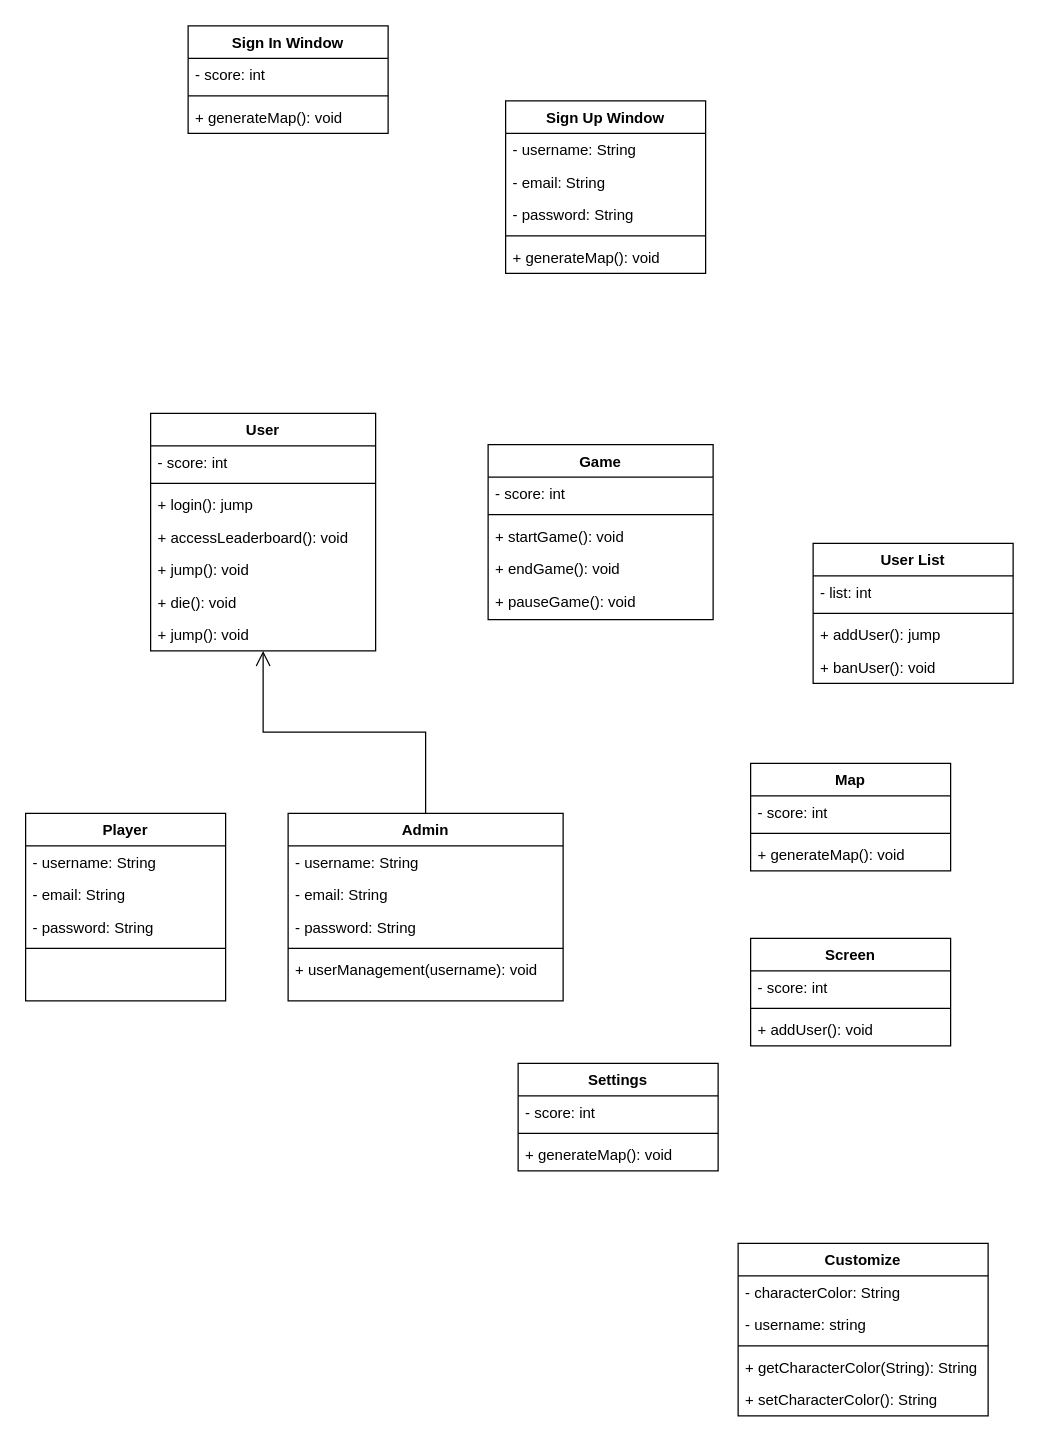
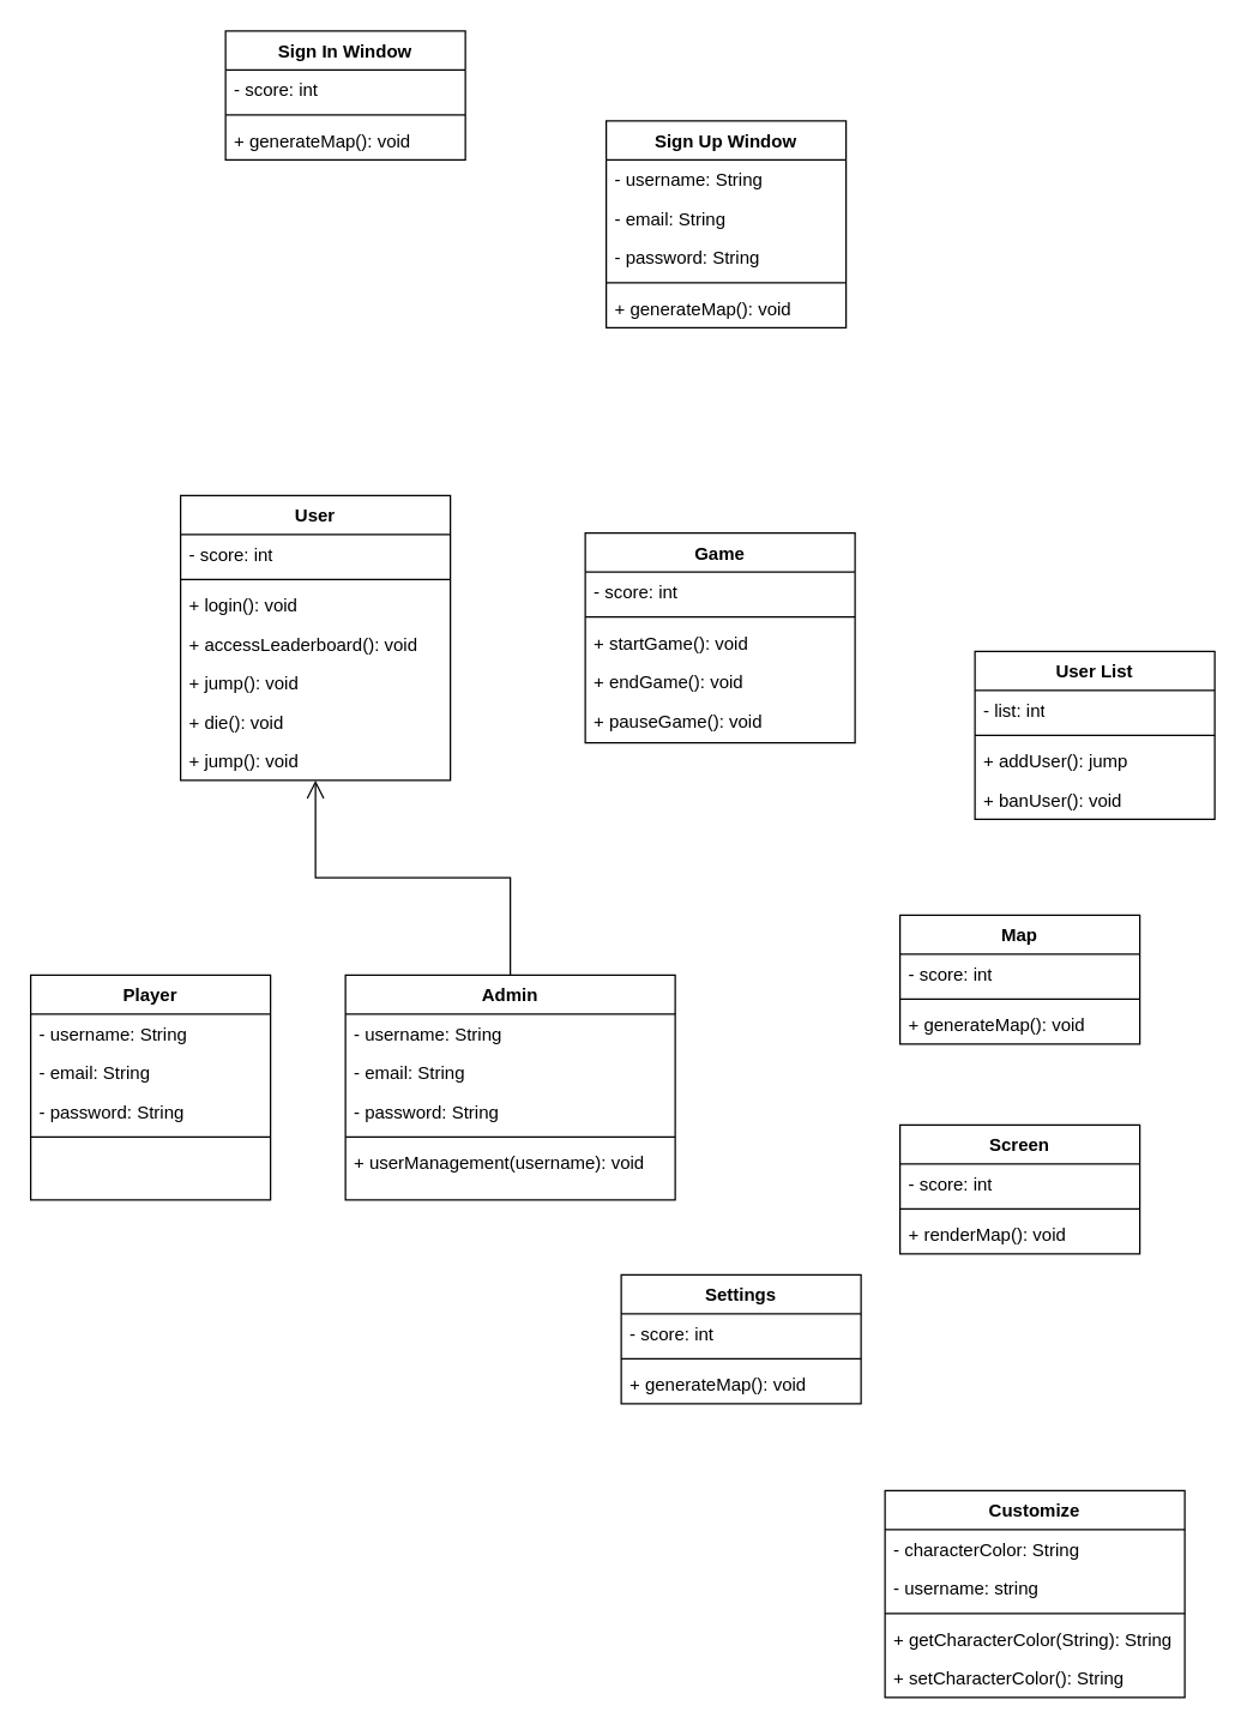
  <mxCell id="0" />
  <mxCell id="1" parent="0" />
  <mxCell id="2" value="User" style="swimlane;fontStyle=1;align=center;verticalAlign=top;childLayout=stackLayout;horizontal=1;startSize=26;horizontalStack=0;resizeParent=1;resizeLast=0;collapsible=1;marginBottom=0;rounded=0;shadow=0;strokeWidth=1;" parent="1" vertex="1"><mxGeometry x="120" y="330" width="180" height="190" as="geometry"><mxRectangle x="230" y="140" width="160" height="26" as="alternateBounds" /></mxGeometry></mxCell>
  <mxCell id="3" value="- score: int" style="text;strokeColor=none;fillColor=none;align=left;verticalAlign=top;spacingLeft=4;spacingRight=4;overflow=hidden;rotatable=0;points=[[0,0.5],[1,0.5]];portConstraint=eastwest;whiteSpace=wrap;html=1;" parent="2" vertex="1"><mxGeometry y="26" width="180" height="26" as="geometry" /></mxCell>
  <mxCell id="4" value="" style="line;html=1;strokeWidth=1;align=left;verticalAlign=middle;spacingTop=-1;spacingLeft=3;spacingRight=3;rotatable=0;labelPosition=right;points=[];portConstraint=eastwest;" parent="2" vertex="1"><mxGeometry y="52" width="180" height="8" as="geometry" /></mxCell>
- <mxCell id="5" value="+ login(): jump" style="text;align=left;verticalAlign=top;spacingLeft=4;spacingRight=4;overflow=hidden;rotatable=0;points=[[0,0.5],[1,0.5]];portConstraint=eastwest;" parent="2" vertex="1"><mxGeometry y="60" width="180" height="26" as="geometry" /></mxCell>
+ <mxCell id="5" value="+ login(): void" style="text;align=left;verticalAlign=top;spacingLeft=4;spacingRight=4;overflow=hidden;rotatable=0;points=[[0,0.5],[1,0.5]];portConstraint=eastwest;" parent="2" vertex="1"><mxGeometry y="60" width="180" height="26" as="geometry" /></mxCell>
  <mxCell id="6" value="+ accessLeaderboard(): void" style="text;align=left;verticalAlign=top;spacingLeft=4;spacingRight=4;overflow=hidden;rotatable=0;points=[[0,0.5],[1,0.5]];portConstraint=eastwest;" parent="2" vertex="1"><mxGeometry y="86" width="180" height="26" as="geometry" /></mxCell>
  <mxCell id="7" value="+ jump(): void" style="text;align=left;verticalAlign=top;spacingLeft=4;spacingRight=4;overflow=hidden;rotatable=0;points=[[0,0.5],[1,0.5]];portConstraint=eastwest;" parent="2" vertex="1"><mxGeometry y="112" width="180" height="26" as="geometry" /></mxCell>
  <mxCell id="8" value="+ die(): void" style="text;align=left;verticalAlign=top;spacingLeft=4;spacingRight=4;overflow=hidden;rotatable=0;points=[[0,0.5],[1,0.5]];portConstraint=eastwest;" parent="2" vertex="1"><mxGeometry y="138" width="180" height="26" as="geometry" /></mxCell>
  <mxCell id="9" value="+ jump(): void" style="text;align=left;verticalAlign=top;spacingLeft=4;spacingRight=4;overflow=hidden;rotatable=0;points=[[0,0.5],[1,0.5]];portConstraint=eastwest;" parent="2" vertex="1"><mxGeometry y="164" width="180" height="26" as="geometry" /></mxCell>
  <mxCell id="10" value="Player" style="swimlane;fontStyle=1;align=center;verticalAlign=top;childLayout=stackLayout;horizontal=1;startSize=26;horizontalStack=0;resizeParent=1;resizeLast=0;collapsible=1;marginBottom=0;rounded=0;shadow=0;strokeWidth=1;" parent="1" vertex="1"><mxGeometry x="20" y="650" width="160" height="150" as="geometry"><mxRectangle x="130" y="380" width="160" height="26" as="alternateBounds" /></mxGeometry></mxCell>
  <mxCell id="11" value="- username: String" style="text;align=left;verticalAlign=top;spacingLeft=4;spacingRight=4;overflow=hidden;rotatable=0;points=[[0,0.5],[1,0.5]];portConstraint=eastwest;" parent="10" vertex="1"><mxGeometry y="26" width="160" height="26" as="geometry" /></mxCell>
  <mxCell id="12" value="- email: String" style="text;align=left;verticalAlign=top;spacingLeft=4;spacingRight=4;overflow=hidden;rotatable=0;points=[[0,0.5],[1,0.5]];portConstraint=eastwest;rounded=0;shadow=0;html=0;" parent="10" vertex="1"><mxGeometry y="52" width="160" height="26" as="geometry" /></mxCell>
  <mxCell id="13" value="- password: String" style="text;align=left;verticalAlign=top;spacingLeft=4;spacingRight=4;overflow=hidden;rotatable=0;points=[[0,0.5],[1,0.5]];portConstraint=eastwest;rounded=0;shadow=0;html=0;" parent="10" vertex="1"><mxGeometry y="78" width="160" height="26" as="geometry" /></mxCell>
  <mxCell id="14" value="" style="line;html=1;strokeWidth=1;align=left;verticalAlign=middle;spacingTop=-1;spacingLeft=3;spacingRight=3;rotatable=0;labelPosition=right;points=[];portConstraint=eastwest;" parent="10" vertex="1"><mxGeometry y="104" width="160" height="8" as="geometry" /></mxCell>
  <mxCell id="15" value="Admin" style="swimlane;fontStyle=1;align=center;verticalAlign=top;childLayout=stackLayout;horizontal=1;startSize=26;horizontalStack=0;resizeParent=1;resizeLast=0;collapsible=1;marginBottom=0;rounded=0;shadow=0;strokeWidth=1;" parent="1" vertex="1"><mxGeometry x="230" y="650" width="220" height="150" as="geometry"><mxRectangle x="340" y="380" width="170" height="26" as="alternateBounds" /></mxGeometry></mxCell>
  <mxCell id="16" value="- username: String" style="text;align=left;verticalAlign=top;spacingLeft=4;spacingRight=4;overflow=hidden;rotatable=0;points=[[0,0.5],[1,0.5]];portConstraint=eastwest;" parent="15" vertex="1"><mxGeometry y="26" width="220" height="26" as="geometry" /></mxCell>
  <mxCell id="17" value="- email: String" style="text;align=left;verticalAlign=top;spacingLeft=4;spacingRight=4;overflow=hidden;rotatable=0;points=[[0,0.5],[1,0.5]];portConstraint=eastwest;rounded=0;shadow=0;html=0;" parent="15" vertex="1"><mxGeometry y="52" width="220" height="26" as="geometry" /></mxCell>
  <mxCell id="18" value="- password: String" style="text;align=left;verticalAlign=top;spacingLeft=4;spacingRight=4;overflow=hidden;rotatable=0;points=[[0,0.5],[1,0.5]];portConstraint=eastwest;rounded=0;shadow=0;html=0;" parent="15" vertex="1"><mxGeometry y="78" width="220" height="26" as="geometry" /></mxCell>
  <mxCell id="19" value="" style="line;html=1;strokeWidth=1;align=left;verticalAlign=middle;spacingTop=-1;spacingLeft=3;spacingRight=3;rotatable=0;labelPosition=right;points=[];portConstraint=eastwest;" parent="15" vertex="1"><mxGeometry y="104" width="220" height="8" as="geometry" /></mxCell>
  <mxCell id="20" value="+ userManagement(username): void" style="text;align=left;verticalAlign=top;spacingLeft=4;spacingRight=4;overflow=hidden;rotatable=0;points=[[0,0.5],[1,0.5]];portConstraint=eastwest;" parent="15" vertex="1"><mxGeometry y="112" width="220" height="26" as="geometry" /></mxCell>
  <mxCell id="21" value="" style="endArrow=open;endSize=10;endFill=0;shadow=0;strokeWidth=1;rounded=0;curved=0;edgeStyle=elbowEdgeStyle;elbow=vertical;" parent="1" source="15" target="2" edge="1"><mxGeometry width="160" relative="1" as="geometry"><mxPoint x="110" y="663" as="sourcePoint" /><mxPoint x="210" y="561" as="targetPoint" /></mxGeometry></mxCell>
  <mxCell id="22" value="Map" style="swimlane;fontStyle=1;align=center;verticalAlign=top;childLayout=stackLayout;horizontal=1;startSize=26;horizontalStack=0;resizeParent=1;resizeParentMax=0;resizeLast=0;collapsible=1;marginBottom=0;whiteSpace=wrap;html=1;" parent="1" vertex="1"><mxGeometry x="600" y="610" width="160" height="86" as="geometry" /></mxCell>
  <mxCell id="23" value="- score: int" style="text;strokeColor=none;fillColor=none;align=left;verticalAlign=top;spacingLeft=4;spacingRight=4;overflow=hidden;rotatable=0;points=[[0,0.5],[1,0.5]];portConstraint=eastwest;whiteSpace=wrap;html=1;" parent="22" vertex="1"><mxGeometry y="26" width="160" height="26" as="geometry" /></mxCell>
  <mxCell id="24" value="" style="line;strokeWidth=1;fillColor=none;align=left;verticalAlign=middle;spacingTop=-1;spacingLeft=3;spacingRight=3;rotatable=0;labelPosition=right;points=[];portConstraint=eastwest;strokeColor=inherit;" parent="22" vertex="1"><mxGeometry y="52" width="160" height="8" as="geometry" /></mxCell>
  <mxCell id="25" value="+ generateMap(): void" style="text;align=left;verticalAlign=top;spacingLeft=4;spacingRight=4;overflow=hidden;rotatable=0;points=[[0,0.5],[1,0.5]];portConstraint=eastwest;" parent="22" vertex="1"><mxGeometry y="60" width="160" height="26" as="geometry" /></mxCell>
  <mxCell id="26" value="Game" style="swimlane;fontStyle=1;align=center;verticalAlign=top;childLayout=stackLayout;horizontal=1;startSize=26;horizontalStack=0;resizeParent=1;resizeLast=0;collapsible=1;marginBottom=0;rounded=0;shadow=0;strokeWidth=1;" parent="1" vertex="1"><mxGeometry x="390" y="355" width="180" height="140" as="geometry"><mxRectangle x="230" y="140" width="160" height="26" as="alternateBounds" /></mxGeometry></mxCell>
  <mxCell id="27" value="- score: int" style="text;strokeColor=none;fillColor=none;align=left;verticalAlign=top;spacingLeft=4;spacingRight=4;overflow=hidden;rotatable=0;points=[[0,0.5],[1,0.5]];portConstraint=eastwest;whiteSpace=wrap;html=1;" parent="26" vertex="1"><mxGeometry y="26" width="180" height="26" as="geometry" /></mxCell>
  <mxCell id="28" value="" style="line;html=1;strokeWidth=1;align=left;verticalAlign=middle;spacingTop=-1;spacingLeft=3;spacingRight=3;rotatable=0;labelPosition=right;points=[];portConstraint=eastwest;" parent="26" vertex="1"><mxGeometry y="52" width="180" height="8" as="geometry" /></mxCell>
  <mxCell id="29" value="+ startGame(): void" style="text;align=left;verticalAlign=top;spacingLeft=4;spacingRight=4;overflow=hidden;rotatable=0;points=[[0,0.5],[1,0.5]];portConstraint=eastwest;" parent="26" vertex="1"><mxGeometry y="60" width="180" height="26" as="geometry" /></mxCell>
  <mxCell id="30" value="+ endGame(): void" style="text;align=left;verticalAlign=top;spacingLeft=4;spacingRight=4;overflow=hidden;rotatable=0;points=[[0,0.5],[1,0.5]];portConstraint=eastwest;" parent="26" vertex="1"><mxGeometry y="86" width="180" height="26" as="geometry" /></mxCell>
  <mxCell id="31" value="+ pauseGame(): void" style="text;align=left;verticalAlign=top;spacingLeft=4;spacingRight=4;overflow=hidden;rotatable=0;points=[[0,0.5],[1,0.5]];portConstraint=eastwest;" parent="26" vertex="1"><mxGeometry y="112" width="180" height="26" as="geometry" /></mxCell>
  <mxCell id="32" value="Screen" style="swimlane;fontStyle=1;align=center;verticalAlign=top;childLayout=stackLayout;horizontal=1;startSize=26;horizontalStack=0;resizeParent=1;resizeParentMax=0;resizeLast=0;collapsible=1;marginBottom=0;whiteSpace=wrap;html=1;" parent="1" vertex="1"><mxGeometry x="600" y="750" width="160" height="86" as="geometry" /></mxCell>
  <mxCell id="33" value="- score: int" style="text;strokeColor=none;fillColor=none;align=left;verticalAlign=top;spacingLeft=4;spacingRight=4;overflow=hidden;rotatable=0;points=[[0,0.5],[1,0.5]];portConstraint=eastwest;whiteSpace=wrap;html=1;" parent="32" vertex="1"><mxGeometry y="26" width="160" height="26" as="geometry" /></mxCell>
  <mxCell id="34" value="" style="line;strokeWidth=1;fillColor=none;align=left;verticalAlign=middle;spacingTop=-1;spacingLeft=3;spacingRight=3;rotatable=0;labelPosition=right;points=[];portConstraint=eastwest;strokeColor=inherit;" parent="32" vertex="1"><mxGeometry y="52" width="160" height="8" as="geometry" /></mxCell>
- <mxCell id="35" value="+ addUser(): void" style="text;align=left;verticalAlign=top;spacingLeft=4;spacingRight=4;overflow=hidden;rotatable=0;points=[[0,0.5],[1,0.5]];portConstraint=eastwest;" parent="32" vertex="1"><mxGeometry y="60" width="160" height="26" as="geometry" /></mxCell>
+ <mxCell id="35" value="+ renderMap(): void" style="text;align=left;verticalAlign=top;spacingLeft=4;spacingRight=4;overflow=hidden;rotatable=0;points=[[0,0.5],[1,0.5]];portConstraint=eastwest;" parent="32" vertex="1"><mxGeometry y="60" width="160" height="26" as="geometry" /></mxCell>
  <mxCell id="36" value="Settings" style="swimlane;fontStyle=1;align=center;verticalAlign=top;childLayout=stackLayout;horizontal=1;startSize=26;horizontalStack=0;resizeParent=1;resizeParentMax=0;resizeLast=0;collapsible=1;marginBottom=0;whiteSpace=wrap;html=1;" parent="1" vertex="1"><mxGeometry x="414" y="850" width="160" height="86" as="geometry" /></mxCell>
  <mxCell id="37" value="- score: int" style="text;strokeColor=none;fillColor=none;align=left;verticalAlign=top;spacingLeft=4;spacingRight=4;overflow=hidden;rotatable=0;points=[[0,0.5],[1,0.5]];portConstraint=eastwest;whiteSpace=wrap;html=1;" parent="36" vertex="1"><mxGeometry y="26" width="160" height="26" as="geometry" /></mxCell>
  <mxCell id="38" value="" style="line;strokeWidth=1;fillColor=none;align=left;verticalAlign=middle;spacingTop=-1;spacingLeft=3;spacingRight=3;rotatable=0;labelPosition=right;points=[];portConstraint=eastwest;strokeColor=inherit;" parent="36" vertex="1"><mxGeometry y="52" width="160" height="8" as="geometry" /></mxCell>
  <mxCell id="39" value="+ generateMap(): void" style="text;align=left;verticalAlign=top;spacingLeft=4;spacingRight=4;overflow=hidden;rotatable=0;points=[[0,0.5],[1,0.5]];portConstraint=eastwest;" parent="36" vertex="1"><mxGeometry y="60" width="160" height="26" as="geometry" /></mxCell>
  <mxCell id="40" value="Customize" style="swimlane;fontStyle=1;align=center;verticalAlign=top;childLayout=stackLayout;horizontal=1;startSize=26;horizontalStack=0;resizeParent=1;resizeParentMax=0;resizeLast=0;collapsible=1;marginBottom=0;whiteSpace=wrap;html=1;" parent="1" vertex="1"><mxGeometry x="590" y="994" width="200" height="138" as="geometry" /></mxCell>
  <mxCell id="41" value="- characterColor: String" style="text;strokeColor=none;fillColor=none;align=left;verticalAlign=top;spacingLeft=4;spacingRight=4;overflow=hidden;rotatable=0;points=[[0,0.5],[1,0.5]];portConstraint=eastwest;whiteSpace=wrap;html=1;" vertex="1" parent="40"><mxGeometry y="26" width="200" height="26" as="geometry" /></mxCell>
  <mxCell id="42" value="- username: string" style="text;strokeColor=none;fillColor=none;align=left;verticalAlign=top;spacingLeft=4;spacingRight=4;overflow=hidden;rotatable=0;points=[[0,0.5],[1,0.5]];portConstraint=eastwest;whiteSpace=wrap;html=1;" vertex="1" parent="40"><mxGeometry y="52" width="200" height="26" as="geometry" /></mxCell>
  <mxCell id="43" value="" style="line;strokeWidth=1;fillColor=none;align=left;verticalAlign=middle;spacingTop=-1;spacingLeft=3;spacingRight=3;rotatable=0;labelPosition=right;points=[];portConstraint=eastwest;strokeColor=inherit;" parent="40" vertex="1"><mxGeometry y="78" width="200" height="8" as="geometry" /></mxCell>
  <mxCell id="44" value="+ getCharacterColor(String): String" style="text;align=left;verticalAlign=top;spacingLeft=4;spacingRight=4;overflow=hidden;rotatable=0;points=[[0,0.5],[1,0.5]];portConstraint=eastwest;" parent="40" vertex="1"><mxGeometry y="86" width="200" height="26" as="geometry" /></mxCell>
  <mxCell id="45" value="+ setCharacterColor(): String" style="text;align=left;verticalAlign=top;spacingLeft=4;spacingRight=4;overflow=hidden;rotatable=0;points=[[0,0.5],[1,0.5]];portConstraint=eastwest;" vertex="1" parent="40"><mxGeometry y="112" width="200" height="26" as="geometry" /></mxCell>
  <mxCell id="46" value="Sign In Window" style="swimlane;fontStyle=1;align=center;verticalAlign=top;childLayout=stackLayout;horizontal=1;startSize=26;horizontalStack=0;resizeParent=1;resizeParentMax=0;resizeLast=0;collapsible=1;marginBottom=0;whiteSpace=wrap;html=1;" parent="1" vertex="1"><mxGeometry x="150" y="20" width="160" height="86" as="geometry" /></mxCell>
  <mxCell id="47" value="- score: int" style="text;strokeColor=none;fillColor=none;align=left;verticalAlign=top;spacingLeft=4;spacingRight=4;overflow=hidden;rotatable=0;points=[[0,0.5],[1,0.5]];portConstraint=eastwest;whiteSpace=wrap;html=1;" parent="46" vertex="1"><mxGeometry y="26" width="160" height="26" as="geometry" /></mxCell>
  <mxCell id="48" value="" style="line;strokeWidth=1;fillColor=none;align=left;verticalAlign=middle;spacingTop=-1;spacingLeft=3;spacingRight=3;rotatable=0;labelPosition=right;points=[];portConstraint=eastwest;strokeColor=inherit;" parent="46" vertex="1"><mxGeometry y="52" width="160" height="8" as="geometry" /></mxCell>
  <mxCell id="49" value="+ generateMap(): void" style="text;align=left;verticalAlign=top;spacingLeft=4;spacingRight=4;overflow=hidden;rotatable=0;points=[[0,0.5],[1,0.5]];portConstraint=eastwest;" parent="46" vertex="1"><mxGeometry y="60" width="160" height="26" as="geometry" /></mxCell>
  <mxCell id="50" value="Sign Up Window" style="swimlane;fontStyle=1;align=center;verticalAlign=top;childLayout=stackLayout;horizontal=1;startSize=26;horizontalStack=0;resizeParent=1;resizeParentMax=0;resizeLast=0;collapsible=1;marginBottom=0;whiteSpace=wrap;html=1;" parent="1" vertex="1"><mxGeometry x="404" y="80" width="160" height="138" as="geometry" /></mxCell>
  <mxCell id="51" value="- username: String" style="text;align=left;verticalAlign=top;spacingLeft=4;spacingRight=4;overflow=hidden;rotatable=0;points=[[0,0.5],[1,0.5]];portConstraint=eastwest;" vertex="1" parent="50"><mxGeometry y="26" width="160" height="26" as="geometry" /></mxCell>
  <mxCell id="52" value="- email: String" style="text;align=left;verticalAlign=top;spacingLeft=4;spacingRight=4;overflow=hidden;rotatable=0;points=[[0,0.5],[1,0.5]];portConstraint=eastwest;rounded=0;shadow=0;html=0;" vertex="1" parent="50"><mxGeometry y="52" width="160" height="26" as="geometry" /></mxCell>
  <mxCell id="53" value="- password: String" style="text;align=left;verticalAlign=top;spacingLeft=4;spacingRight=4;overflow=hidden;rotatable=0;points=[[0,0.5],[1,0.5]];portConstraint=eastwest;rounded=0;shadow=0;html=0;" vertex="1" parent="50"><mxGeometry y="78" width="160" height="26" as="geometry" /></mxCell>
  <mxCell id="54" value="" style="line;strokeWidth=1;fillColor=none;align=left;verticalAlign=middle;spacingTop=-1;spacingLeft=3;spacingRight=3;rotatable=0;labelPosition=right;points=[];portConstraint=eastwest;strokeColor=inherit;" parent="50" vertex="1"><mxGeometry y="104" width="160" height="8" as="geometry" /></mxCell>
  <mxCell id="55" value="+ generateMap(): void" style="text;align=left;verticalAlign=top;spacingLeft=4;spacingRight=4;overflow=hidden;rotatable=0;points=[[0,0.5],[1,0.5]];portConstraint=eastwest;" parent="50" vertex="1"><mxGeometry y="112" width="160" height="26" as="geometry" /></mxCell>
  <mxCell id="56" value="User List" style="swimlane;fontStyle=1;align=center;verticalAlign=top;childLayout=stackLayout;horizontal=1;startSize=26;horizontalStack=0;resizeParent=1;resizeParentMax=0;resizeLast=0;collapsible=1;marginBottom=0;whiteSpace=wrap;html=1;" parent="1" vertex="1"><mxGeometry x="650" y="434" width="160" height="112" as="geometry" /></mxCell>
  <mxCell id="57" value="- list: int" style="text;strokeColor=none;fillColor=none;align=left;verticalAlign=top;spacingLeft=4;spacingRight=4;overflow=hidden;rotatable=0;points=[[0,0.5],[1,0.5]];portConstraint=eastwest;whiteSpace=wrap;html=1;" parent="56" vertex="1"><mxGeometry y="26" width="160" height="26" as="geometry" /></mxCell>
  <mxCell id="58" value="" style="line;strokeWidth=1;fillColor=none;align=left;verticalAlign=middle;spacingTop=-1;spacingLeft=3;spacingRight=3;rotatable=0;labelPosition=right;points=[];portConstraint=eastwest;strokeColor=inherit;" parent="56" vertex="1"><mxGeometry y="52" width="160" height="8" as="geometry" /></mxCell>
  <mxCell id="59" value="+ addUser(): jump" style="text;align=left;verticalAlign=top;spacingLeft=4;spacingRight=4;overflow=hidden;rotatable=0;points=[[0,0.5],[1,0.5]];portConstraint=eastwest;" parent="56" vertex="1"><mxGeometry y="60" width="160" height="26" as="geometry" /></mxCell>
  <mxCell id="60" value="+ banUser(): void" style="text;align=left;verticalAlign=top;spacingLeft=4;spacingRight=4;overflow=hidden;rotatable=0;points=[[0,0.5],[1,0.5]];portConstraint=eastwest;" vertex="1" parent="56"><mxGeometry y="86" width="160" height="26" as="geometry" /></mxCell>
